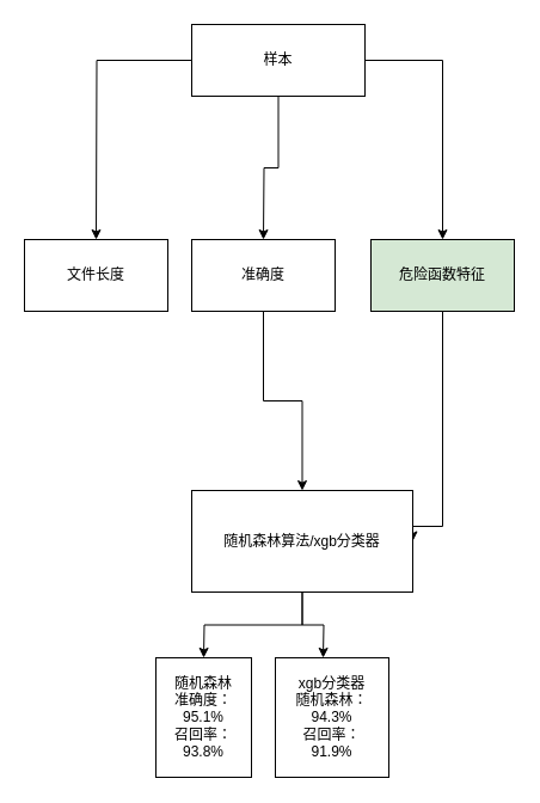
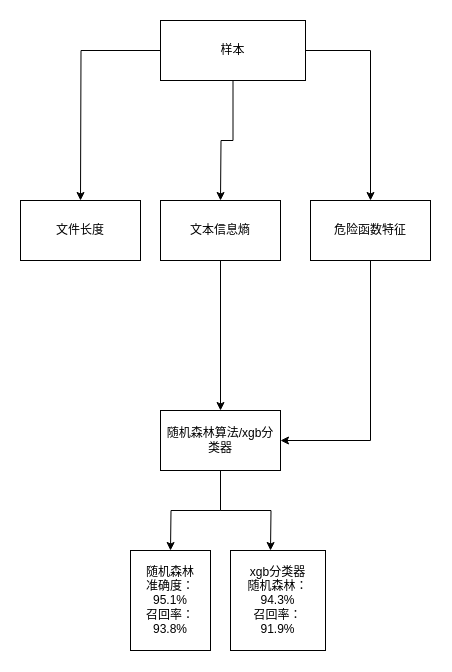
  <mxCell id="0" />
  <mxCell id="1" parent="0" />
  <mxCell id="2" style="edgeStyle=orthogonalEdgeStyle;rounded=0;orthogonalLoop=1;jettySize=auto;html=1;" edge="1" parent="1" source="5"><mxGeometry relative="1" as="geometry"><mxPoint x="220" y="200" as="targetPoint" /></mxGeometry></mxCell>
  <mxCell id="3" style="edgeStyle=orthogonalEdgeStyle;rounded=0;orthogonalLoop=1;jettySize=auto;html=1;" edge="1" parent="1" source="5"><mxGeometry relative="1" as="geometry"><mxPoint x="80" y="200" as="targetPoint" /></mxGeometry></mxCell>
  <mxCell id="4" style="edgeStyle=orthogonalEdgeStyle;rounded=0;orthogonalLoop=1;jettySize=auto;html=1;" edge="1" parent="1" source="5"><mxGeometry relative="1" as="geometry"><mxPoint x="370" y="200" as="targetPoint" /><Array as="points"><mxPoint x="370" y="50" /><mxPoint x="370" y="200" /></Array></mxGeometry></mxCell>
  <mxCell id="5" value="样本" style="rounded=0;whiteSpace=wrap;html=1;" vertex="1" parent="1"><mxGeometry x="160" y="20" width="145" height="60" as="geometry" /></mxCell>
  <mxCell id="6" value="文件长度" style="rounded=0;whiteSpace=wrap;html=1;" vertex="1" parent="1"><mxGeometry x="20" y="200" width="120" height="60" as="geometry" /></mxCell>
  <mxCell id="7" style="edgeStyle=orthogonalEdgeStyle;rounded=0;orthogonalLoop=1;jettySize=auto;html=1;entryX=0.5;entryY=0;entryDx=0;entryDy=0;" edge="1" parent="1" source="8" target="13"><mxGeometry relative="1" as="geometry" /></mxCell>
- <mxCell id="8" value="准确度" style="rounded=0;whiteSpace=wrap;html=1;" vertex="1" parent="1"><mxGeometry x="160" y="200" width="120" height="60" as="geometry" /></mxCell>
+ <mxCell id="8" value="文本信息熵" style="rounded=0;whiteSpace=wrap;html=1;" vertex="1" parent="1"><mxGeometry x="160" y="200" width="120" height="60" as="geometry" /></mxCell>
  <mxCell id="9" style="edgeStyle=orthogonalEdgeStyle;rounded=0;orthogonalLoop=1;jettySize=auto;html=1;entryX=1;entryY=0.5;entryDx=0;entryDy=0;" edge="1" parent="1" source="10" target="13"><mxGeometry relative="1" as="geometry"><Array as="points"><mxPoint x="370" y="440" /></Array></mxGeometry></mxCell>
- <mxCell id="10" value="危险函数特征" style="rounded=0;whiteSpace=wrap;html=1;fillColor=#d5e8d4;" vertex="1" parent="1"><mxGeometry x="310" y="200" width="120" height="60" as="geometry" /></mxCell>
+ <mxCell id="10" value="危险函数特征" style="rounded=0;whiteSpace=wrap;html=1;" vertex="1" parent="1"><mxGeometry x="310" y="200" width="120" height="60" as="geometry" /></mxCell>
  <mxCell id="11" style="edgeStyle=orthogonalEdgeStyle;rounded=0;orthogonalLoop=1;jettySize=auto;html=1;" edge="1" parent="1" source="13"><mxGeometry relative="1" as="geometry"><mxPoint x="170" y="550" as="targetPoint" /></mxGeometry></mxCell>
  <mxCell id="12" style="edgeStyle=orthogonalEdgeStyle;rounded=0;orthogonalLoop=1;jettySize=auto;html=1;" edge="1" parent="1" source="13"><mxGeometry relative="1" as="geometry"><mxPoint x="270" y="550" as="targetPoint" /></mxGeometry></mxCell>
- <mxCell id="13" value="随机森林算法/xgb分类器" style="rounded=0;whiteSpace=wrap;html=1;" vertex="1" parent="1"><mxGeometry x="160" y="410" width="185" height="85" as="geometry" /></mxCell>
+ <mxCell id="13" value="随机森林算法/xgb分类器" style="rounded=0;whiteSpace=wrap;html=1;" vertex="1" parent="1"><mxGeometry x="160" y="410" width="120" height="60" as="geometry" /></mxCell>
  <mxCell id="14" value="随机森林&lt;br&gt;准确度：95.1%&lt;br&gt;召回率：&lt;br&gt;93.8%" style="rounded=0;whiteSpace=wrap;html=1;" vertex="1" parent="1"><mxGeometry x="130" y="550" width="80" height="100" as="geometry" /></mxCell>
  <mxCell id="15" value="xgb分类器&lt;br&gt;随机森林：&lt;br&gt;94.3%&lt;br&gt;召回率：&lt;br&gt;91.9%" style="rounded=0;whiteSpace=wrap;html=1;" vertex="1" parent="1"><mxGeometry x="230" y="550" width="95" height="100" as="geometry" /></mxCell>
